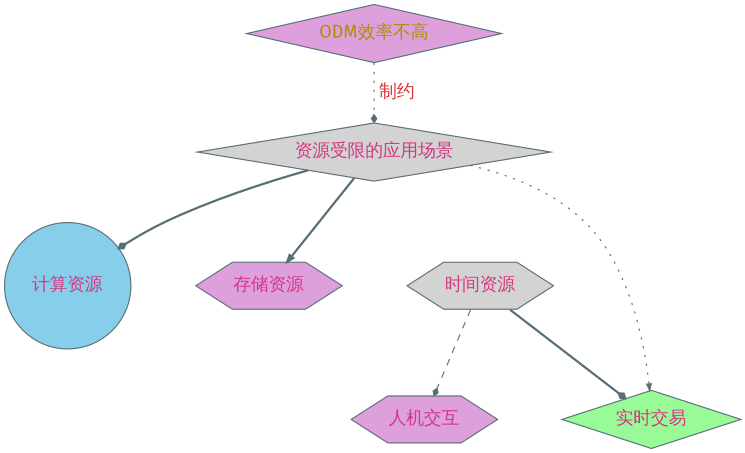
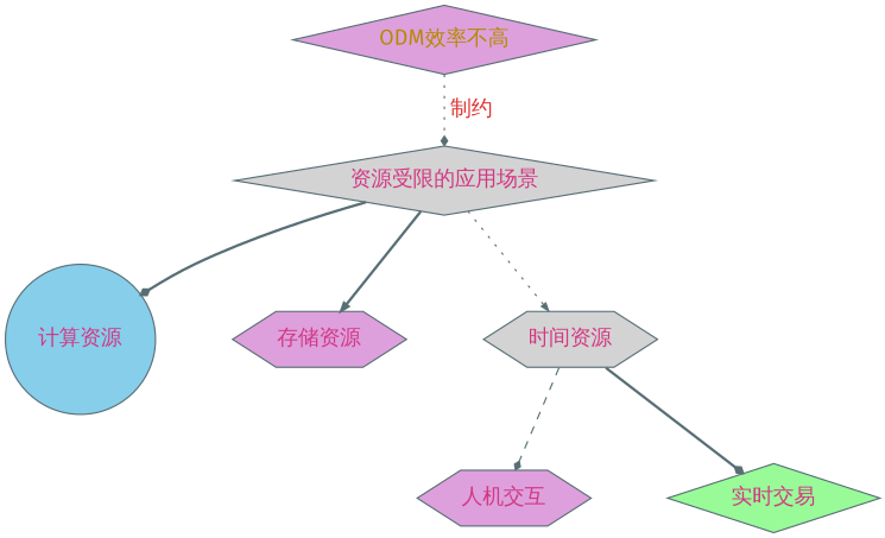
  digraph {
    fontname="Fira Sans"
    nodesep=0.8
    ranksep=0.5
    node [color="#586e75" fillcolor=plum fontcolor="#d33682" fontname="Fira Sans" fontsize=16 shape=diamond style=filled]
    edge [arrowhead=diamond arrowsize=0.6 color="#586e75" fontcolor="#268bd2" fontname="Fira Sans" fontsize=16 style=bold]
    "ODM效率不高" [fontcolor="#b58900"]
    "资源受限的应用场景" [fillcolor=lightgrey]
    "计算资源" [fillcolor=skyblue shape=circle]
    "存储资源" [shape=hexagon]
    "时间资源" [fillcolor=lightgrey shape=hexagon]
    "实时交易" [fillcolor=palegreen]
    "人机交互" [shape=hexagon]
    "ODM效率不高" -> "资源受限的应用场景" [fontcolor="#dc322f" label=" 制约" style=dotted]
    "资源受限的应用场景" -> "计算资源"
    "资源受限的应用场景" -> "存储资源" [arrowhead=normal]
-   "资源受限的应用场景" -> "实时交易" [arrowhead=normal style=dotted]
+   "资源受限的应用场景" -> "时间资源" [arrowhead=normal style=dotted]
    "时间资源" -> "实时交易"
    "时间资源" -> "人机交互" [style=dashed]
  }
